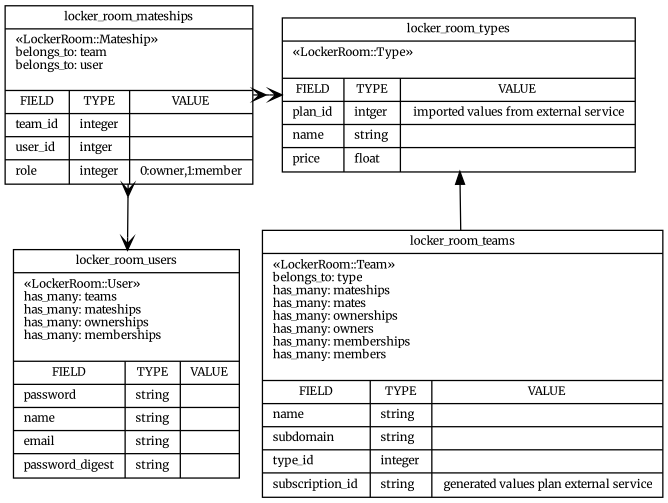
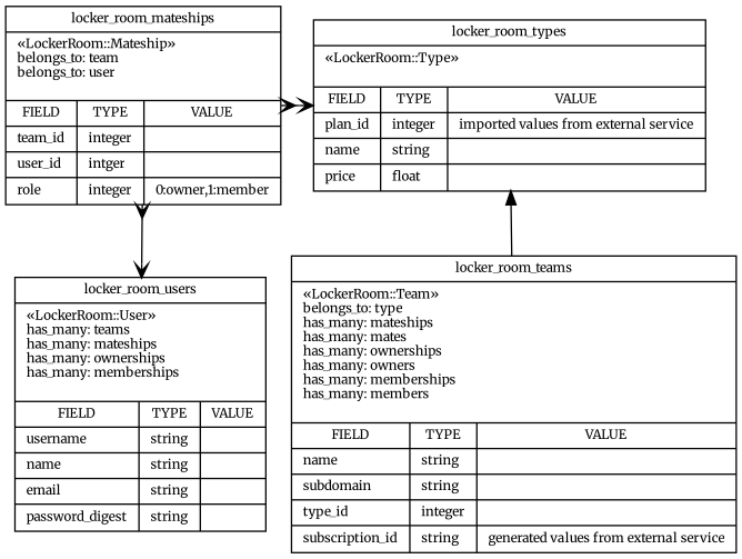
  digraph {
    fontname=Merriweather
    fontsize=9
    node [fontname=Merriweather fontsize=9 rankdir=LR shape=record]
    edge [arrowhead=vee arrowtail=crow dir=both fontname=Merriweather fontsize=9 rankdir=LR shape=record]
    n1 [label="{locker_room_mateships|\«LockerRoom::Mateship\»\lbelongs_to: team\lbelongs_to: user\l\n|{       {FIELD|team_id\l|user_id\l|role\l}|       {TYPE|integer\l|intger\l|integer\l}|       {VALUE|\r|\r|0:owner,1:member\r}     }}"]
-   n2 [label="{locker_room_types|\«LockerRoom::Type\»\l\n|{       {FIELD|plan_id\l|name\l|price\l}|       {TYPE|intger\l|string\l|float\l}|       {VALUE|imported values from external service\r|\r|\r}     }}"]
-   n3 [label="{locker_room_teams|\«LockerRoom::Team\»\lbelongs_to: type\lhas_many: mateships\lhas_many: mates\lhas_many: ownerships\lhas_many: owners\lhas_many: memberships\lhas_many: members\l\n|{       {FIELD|name\l|subdomain\l|type_id\l|subscription_id\l}|       {TYPE|string\l|string\l|integer\l|string\l}|       {VALUE|\r|\r|\r|generated values plan external service\r}     }}"]
-   n4 [label="{locker_room_users|\«LockerRoom::User\»\lhas_many: teams\lhas_many: mateships\lhas_many: ownerships\lhas_many: memberships\l\n|{       {FIELD|password\l|name\l|email\l|password_digest\l}|       {TYPE|string\l|string\l|string\l|string\l}|       {VALUE|\r|\r|\r|\r}     }}"]
+   n2 [label="{locker_room_types|\«LockerRoom::Type\»\l\n|{       {FIELD|plan_id\l|name\l|price\l}|       {TYPE|integer\l|string\l|float\l}|       {VALUE|imported values from external service\r|\r|\r}     }}"]
+   n3 [label="{locker_room_teams|\«LockerRoom::Team\»\lbelongs_to: type\lhas_many: mateships\lhas_many: mates\lhas_many: ownerships\lhas_many: owners\lhas_many: memberships\lhas_many: members\l\n|{       {FIELD|name\l|subdomain\l|type_id\l|subscription_id\l}|       {TYPE|string\l|string\l|integer\l|string\l}|       {VALUE|\r|\r|\r|generated values from external service\r}     }}"]
+   n4 [label="{locker_room_users|\«LockerRoom::User\»\lhas_many: teams\lhas_many: mateships\lhas_many: ownerships\lhas_many: memberships\l\n|{       {FIELD|username\l|name\l|email\l|password_digest\l}|       {TYPE|string\l|string\l|string\l|string\l}|       {VALUE|\r|\r|\r|\r}     }}"]
    subgraph sub_1 {
      rank=same
      n1
      n2
    }
    subgraph sub_2 {
      rank=same
      n3
      n4
    }
    n1 -> n2
    n1 -> n4
    n3 -> n2 [arrowhead=normal arrowtail=none]
  }
